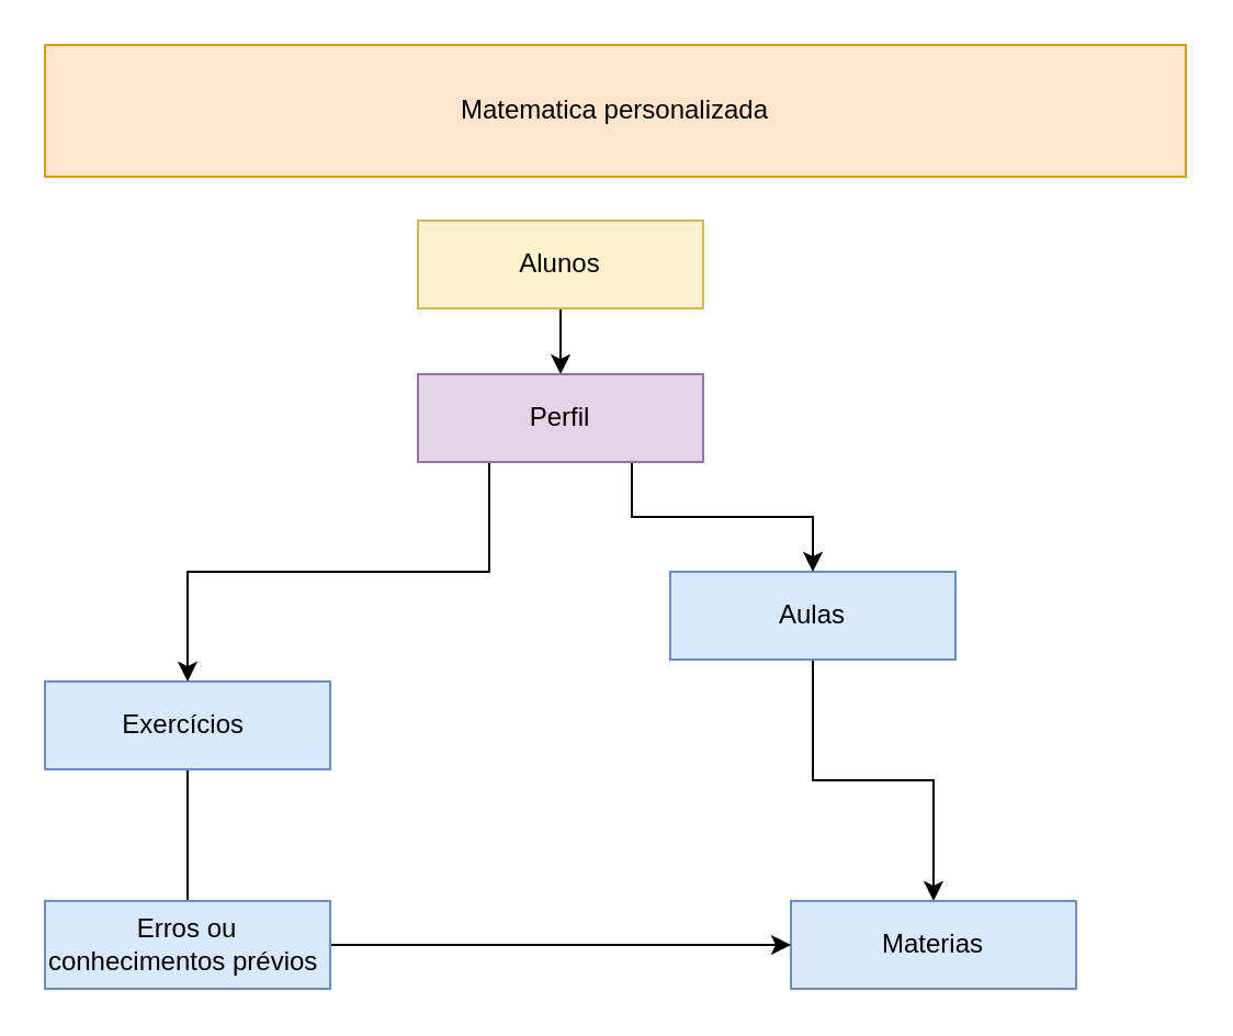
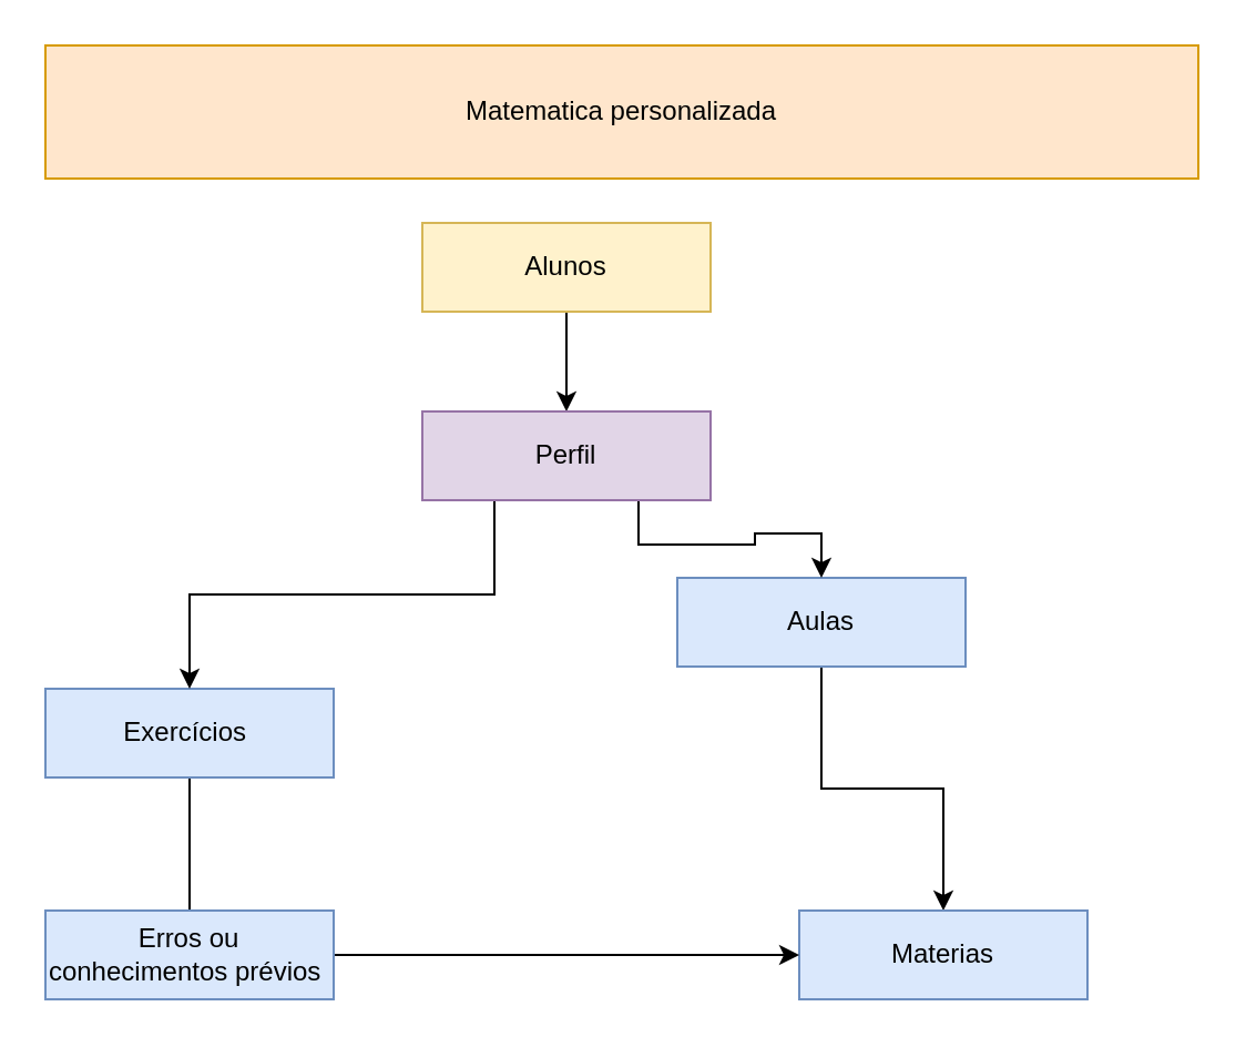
  <mxCell id="0" />
  <mxCell id="1" parent="0" />
  <mxCell id="2" style="edgeStyle=orthogonalEdgeStyle;rounded=0;orthogonalLoop=1;jettySize=auto;html=1;exitX=0.5;exitY=1;exitDx=0;exitDy=0;entryX=0.5;entryY=0;entryDx=0;entryDy=0;endArrow=none;" edge="1" parent="1" source="3" target="14"><mxGeometry relative="1" as="geometry" /></mxCell>
  <mxCell id="3" value="Exercícios&amp;nbsp;" style="rounded=0;whiteSpace=wrap;html=1;fillColor=#dae8fc;strokeColor=#6c8ebf;" vertex="1" parent="1"><mxGeometry x="20" y="310" width="130" height="40" as="geometry" /></mxCell>
  <mxCell id="4" value="" style="rounded=0;whiteSpace=wrap;html=1;fillColor=#ffe6cc;strokeColor=#d79b00;" vertex="1" parent="1"><mxGeometry x="20" y="20" width="520" height="60" as="geometry" /></mxCell>
  <mxCell id="5" value="Matematica personalizada" style="text;html=1;strokeColor=none;fillColor=none;align=center;verticalAlign=middle;whiteSpace=wrap;rounded=0;" vertex="1" parent="1"><mxGeometry x="145" y="35" width="270" height="30" as="geometry" /></mxCell>
  <mxCell id="6" style="edgeStyle=orthogonalEdgeStyle;rounded=0;orthogonalLoop=1;jettySize=auto;html=1;exitX=0.5;exitY=1;exitDx=0;exitDy=0;entryX=0.5;entryY=0;entryDx=0;entryDy=0;" edge="1" parent="1" source="7" target="12"><mxGeometry relative="1" as="geometry" /></mxCell>
  <mxCell id="7" value="Aulas" style="rounded=0;whiteSpace=wrap;html=1;fillColor=#dae8fc;strokeColor=#6c8ebf;" vertex="1" parent="1"><mxGeometry x="305" y="260" width="130" height="40" as="geometry" /></mxCell>
  <mxCell id="8" style="edgeStyle=orthogonalEdgeStyle;rounded=0;orthogonalLoop=1;jettySize=auto;html=1;exitX=0.75;exitY=1;exitDx=0;exitDy=0;entryX=0.5;entryY=0;entryDx=0;entryDy=0;" edge="1" parent="1" source="15" target="7"><mxGeometry relative="1" as="geometry" /></mxCell>
  <mxCell id="9" style="edgeStyle=orthogonalEdgeStyle;rounded=0;orthogonalLoop=1;jettySize=auto;html=1;exitX=0.25;exitY=1;exitDx=0;exitDy=0;entryX=0.5;entryY=0;entryDx=0;entryDy=0;" edge="1" parent="1" source="15" target="3"><mxGeometry relative="1" as="geometry" /></mxCell>
  <mxCell id="10" value="" style="edgeStyle=orthogonalEdgeStyle;rounded=0;orthogonalLoop=1;jettySize=auto;html=1;entryX=0.5;entryY=0;entryDx=0;entryDy=0;" edge="1" parent="1" source="11" target="15"><mxGeometry relative="1" as="geometry"><mxPoint x="255" y="220" as="targetPoint" /></mxGeometry></mxCell>
  <mxCell id="11" value="Alunos" style="rounded=0;whiteSpace=wrap;html=1;fillColor=#fff2cc;strokeColor=#d6b656;" vertex="1" parent="1"><mxGeometry x="190" y="100" width="130" height="40" as="geometry" /></mxCell>
  <mxCell id="12" value="Materias" style="rounded=0;whiteSpace=wrap;html=1;fillColor=#dae8fc;strokeColor=#6c8ebf;" vertex="1" parent="1"><mxGeometry x="360" y="410" width="130" height="40" as="geometry" /></mxCell>
  <mxCell id="13" style="edgeStyle=orthogonalEdgeStyle;rounded=0;orthogonalLoop=1;jettySize=auto;html=1;exitX=1;exitY=0.5;exitDx=0;exitDy=0;entryX=0;entryY=0.5;entryDx=0;entryDy=0;" edge="1" parent="1" source="14" target="12"><mxGeometry relative="1" as="geometry" /></mxCell>
  <mxCell id="14" value="Erros ou conhecimentos prévios&amp;nbsp;" style="rounded=0;whiteSpace=wrap;html=1;fillColor=#dae8fc;strokeColor=#6c8ebf;" vertex="1" parent="1"><mxGeometry x="20" y="410" width="130" height="40" as="geometry" /></mxCell>
- <mxCell id="15" value="Perfil" style="rounded=0;whiteSpace=wrap;html=1;fillColor=#e1d5e7;strokeColor=#9673a6;" vertex="1" parent="1"><mxGeometry x="190" y="170" width="130" height="40" as="geometry" /></mxCell>
+ <mxCell id="15" value="Perfil" style="rounded=0;whiteSpace=wrap;html=1;fillColor=#e1d5e7;strokeColor=#9673a6;" vertex="1" parent="1"><mxGeometry x="190" y="185" width="130" height="40" as="geometry" /></mxCell>
